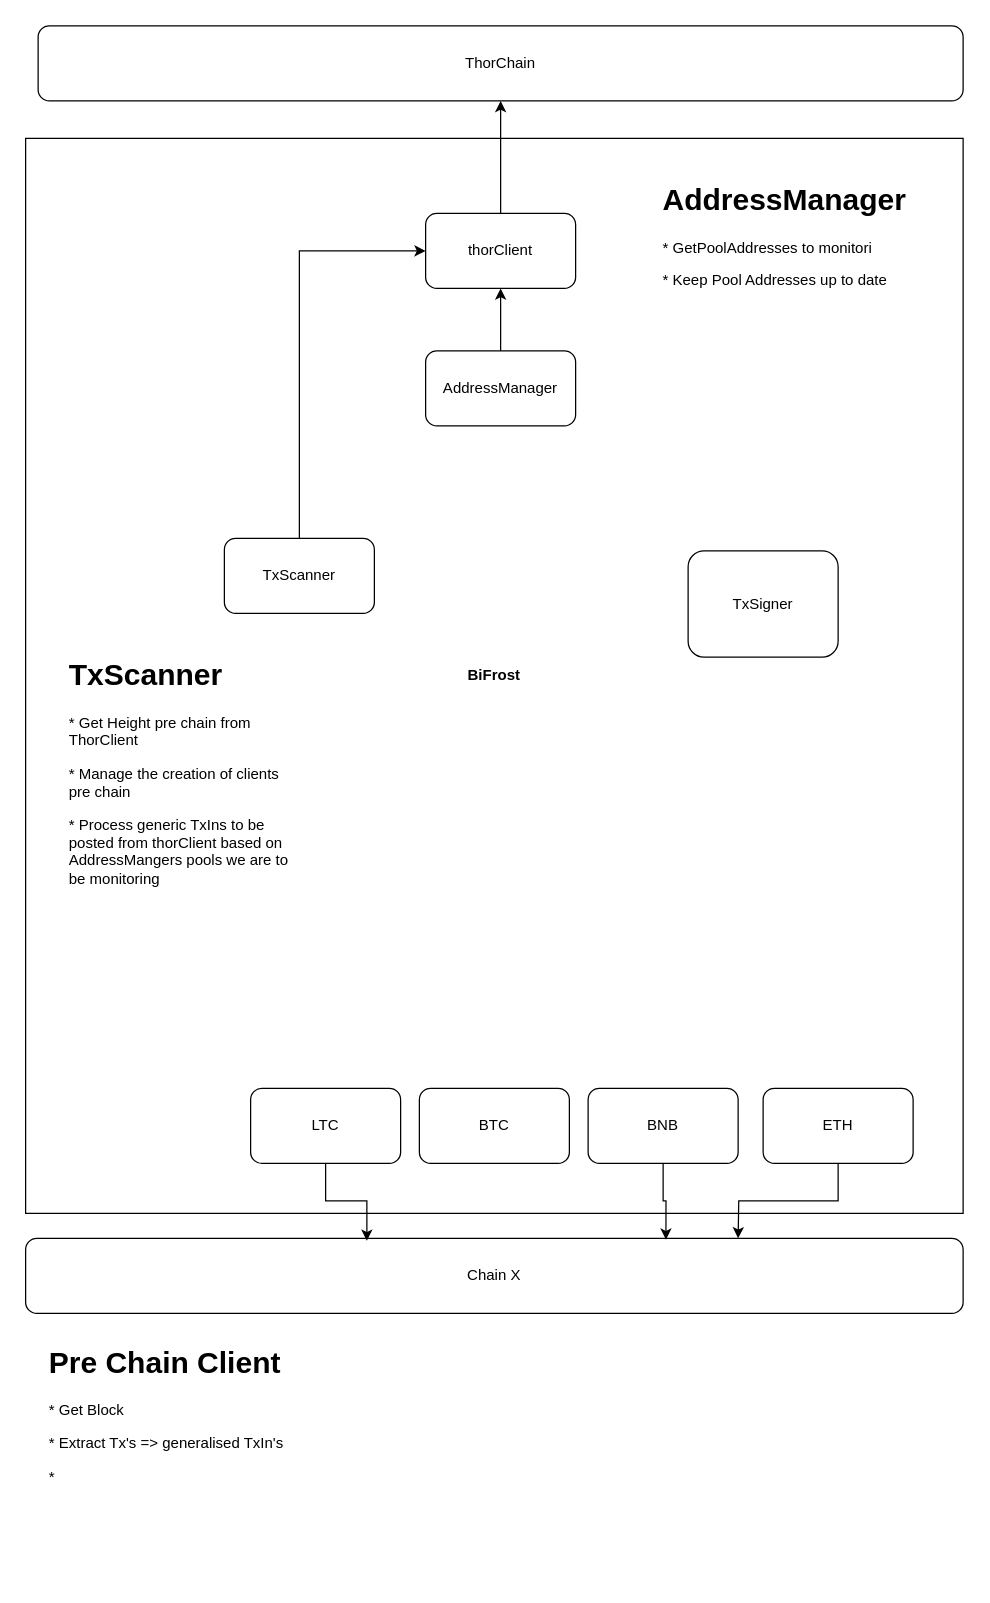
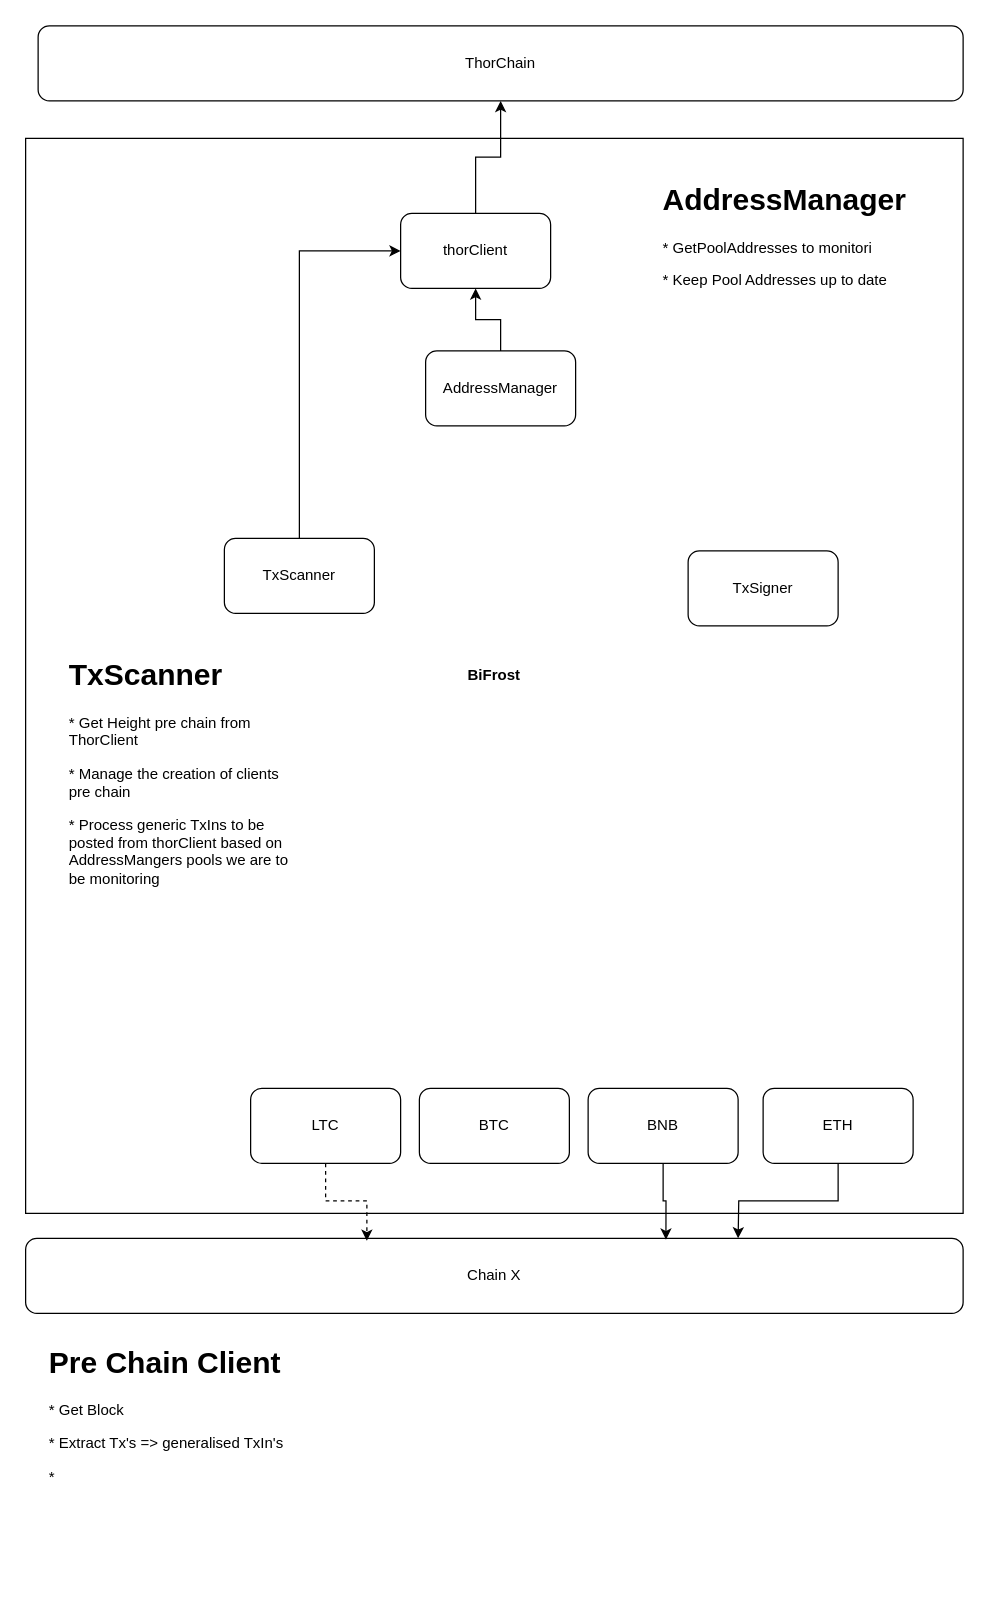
  <mxCell id="0" />
  <mxCell id="1" parent="0" />
  <mxCell id="2" value="BiFrost" style="rounded=0;whiteSpace=wrap;html=1;fontStyle=1" parent="1" vertex="1"><mxGeometry x="20" y="110" width="750" height="860" as="geometry" /></mxCell>
  <mxCell id="3" value="ThorChain" style="rounded=1;whiteSpace=wrap;html=1;" parent="1" vertex="1"><mxGeometry x="30" y="20" width="740" height="60" as="geometry" /></mxCell>
  <mxCell id="4" value="Chain X" style="rounded=1;whiteSpace=wrap;html=1;" parent="1" vertex="1"><mxGeometry x="20" y="990" width="750" height="60" as="geometry" /></mxCell>
  <mxCell id="5" style="edgeStyle=orthogonalEdgeStyle;rounded=0;orthogonalLoop=1;jettySize=auto;html=1;exitX=0.5;exitY=0;exitDx=0;exitDy=0;entryX=0;entryY=0.5;entryDx=0;entryDy=0;" parent="1" source="6" target="13" edge="1"><mxGeometry relative="1" as="geometry" /></mxCell>
  <mxCell id="6" value="TxScanner" style="rounded=1;whiteSpace=wrap;html=1;" parent="1" vertex="1"><mxGeometry x="179" y="430" width="120" height="60" as="geometry" /></mxCell>
  <mxCell id="7" value="BTC" style="rounded=1;whiteSpace=wrap;html=1;" parent="1" vertex="1"><mxGeometry x="335" y="870" width="120" height="60" as="geometry" /></mxCell>
  <mxCell id="8" style="edgeStyle=orthogonalEdgeStyle;rounded=0;orthogonalLoop=1;jettySize=auto;html=1;exitX=0.5;exitY=1;exitDx=0;exitDy=0;entryX=0.683;entryY=0.017;entryDx=0;entryDy=0;entryPerimeter=0;" parent="1" source="9" target="4" edge="1"><mxGeometry relative="1" as="geometry" /></mxCell>
  <mxCell id="9" value="BNB" style="rounded=1;whiteSpace=wrap;html=1;" parent="1" vertex="1"><mxGeometry x="470" y="870" width="120" height="60" as="geometry" /></mxCell>
  <mxCell id="10" style="edgeStyle=orthogonalEdgeStyle;rounded=0;orthogonalLoop=1;jettySize=auto;html=1;exitX=0.5;exitY=1;exitDx=0;exitDy=0;" parent="1" source="11" edge="1"><mxGeometry relative="1" as="geometry"><mxPoint x="590" y="990" as="targetPoint" /></mxGeometry></mxCell>
  <mxCell id="11" value="ETH" style="rounded=1;whiteSpace=wrap;html=1;" parent="1" vertex="1"><mxGeometry x="610" y="870" width="120" height="60" as="geometry" /></mxCell>
  <mxCell id="12" style="edgeStyle=orthogonalEdgeStyle;rounded=0;orthogonalLoop=1;jettySize=auto;html=1;exitX=0.5;exitY=0;exitDx=0;exitDy=0;entryX=0.5;entryY=1;entryDx=0;entryDy=0;" parent="1" source="13" target="3" edge="1"><mxGeometry relative="1" as="geometry" /></mxCell>
- <mxCell id="13" value="thorClient" style="rounded=1;whiteSpace=wrap;html=1;" parent="1" vertex="1"><mxGeometry x="340" y="170" width="120" height="60" as="geometry" /></mxCell>
- <mxCell id="14" style="edgeStyle=orthogonalEdgeStyle;rounded=0;orthogonalLoop=1;jettySize=auto;html=1;exitX=0.5;exitY=1;exitDx=0;exitDy=0;entryX=0.364;entryY=0.033;entryDx=0;entryDy=0;entryPerimeter=0;" parent="1" source="15" target="4" edge="1"><mxGeometry relative="1" as="geometry" /></mxCell>
+ <mxCell id="13" value="thorClient" style="rounded=1;whiteSpace=wrap;html=1;" parent="1" vertex="1"><mxGeometry x="320" y="170" width="120" height="60" as="geometry" /></mxCell>
+ <mxCell id="14" style="edgeStyle=orthogonalEdgeStyle;rounded=0;orthogonalLoop=1;jettySize=auto;html=1;exitX=0.5;exitY=1;exitDx=0;exitDy=0;entryX=0.364;entryY=0.033;entryDx=0;entryDy=0;entryPerimeter=0;dashed=1;" parent="1" source="15" target="4" edge="1"><mxGeometry relative="1" as="geometry" /></mxCell>
  <mxCell id="15" value="LTC" style="rounded=1;whiteSpace=wrap;html=1;" parent="1" vertex="1"><mxGeometry x="200" y="870" width="120" height="60" as="geometry" /></mxCell>
- <mxCell id="16" value="TxSigner" style="rounded=1;whiteSpace=wrap;html=1;" parent="1" vertex="1"><mxGeometry x="550" y="440" width="120" height="85" as="geometry" /></mxCell>
+ <mxCell id="16" value="TxSigner" style="rounded=1;whiteSpace=wrap;html=1;" parent="1" vertex="1"><mxGeometry x="550" y="440" width="120" height="60" as="geometry" /></mxCell>
  <mxCell id="17" style="edgeStyle=orthogonalEdgeStyle;rounded=0;orthogonalLoop=1;jettySize=auto;html=1;exitX=0.5;exitY=0;exitDx=0;exitDy=0;entryX=0.5;entryY=1;entryDx=0;entryDy=0;" edge="1" parent="1" source="18" target="13"><mxGeometry relative="1" as="geometry" /></mxCell>
  <mxCell id="18" value="AddressManager" style="rounded=1;whiteSpace=wrap;html=1;" parent="1" vertex="1"><mxGeometry x="340" y="280" width="120" height="60" as="geometry" /></mxCell>
  <mxCell id="19" value="&lt;h1&gt;AddressManager&lt;/h1&gt;&lt;p&gt;* GetPoolAddresses to monitori&lt;/p&gt;&lt;p&gt;* Keep Pool Addresses up to date&lt;br&gt;&lt;/p&gt;" style="text;html=1;strokeColor=none;fillColor=none;spacing=5;spacingTop=-20;whiteSpace=wrap;overflow=hidden;rounded=0;" parent="1" vertex="1"><mxGeometry x="525" y="140" width="230" height="120" as="geometry" /></mxCell>
  <mxCell id="20" value="&lt;h1&gt;TxScanner&lt;br&gt;&lt;/h1&gt;&lt;p&gt;* Get Height pre chain from ThorClient&lt;/p&gt;&lt;p&gt;* Manage the creation of clients pre chain&lt;/p&gt;&lt;p&gt;* Process generic TxIns to be posted from thorClient based on AddressMangers pools we are to be monitoring &lt;br&gt;&lt;/p&gt;&lt;p&gt;&lt;br&gt;&lt;/p&gt;&lt;p&gt;&lt;br&gt;&lt;/p&gt;&lt;p&gt;&lt;br&gt;&lt;/p&gt;" style="text;html=1;strokeColor=none;fillColor=none;spacing=5;spacingTop=-20;whiteSpace=wrap;overflow=hidden;rounded=0;" parent="1" vertex="1"><mxGeometry x="50" y="520" width="190" height="310" as="geometry" /></mxCell>
  <mxCell id="21" value="&lt;h1&gt;Pre Chain Client&lt;br&gt;&lt;/h1&gt;&lt;p&gt;* Get Block&lt;/p&gt;&lt;p&gt;* Extract Tx's =&amp;gt; generalised TxIn's&lt;br&gt;&lt;/p&gt;&lt;p&gt;* &lt;br&gt;&lt;/p&gt;" style="text;html=1;strokeColor=none;fillColor=none;spacing=5;spacingTop=-20;whiteSpace=wrap;overflow=hidden;rounded=0;" parent="1" vertex="1"><mxGeometry x="34" y="1070" width="290" height="190" as="geometry" /></mxCell>
